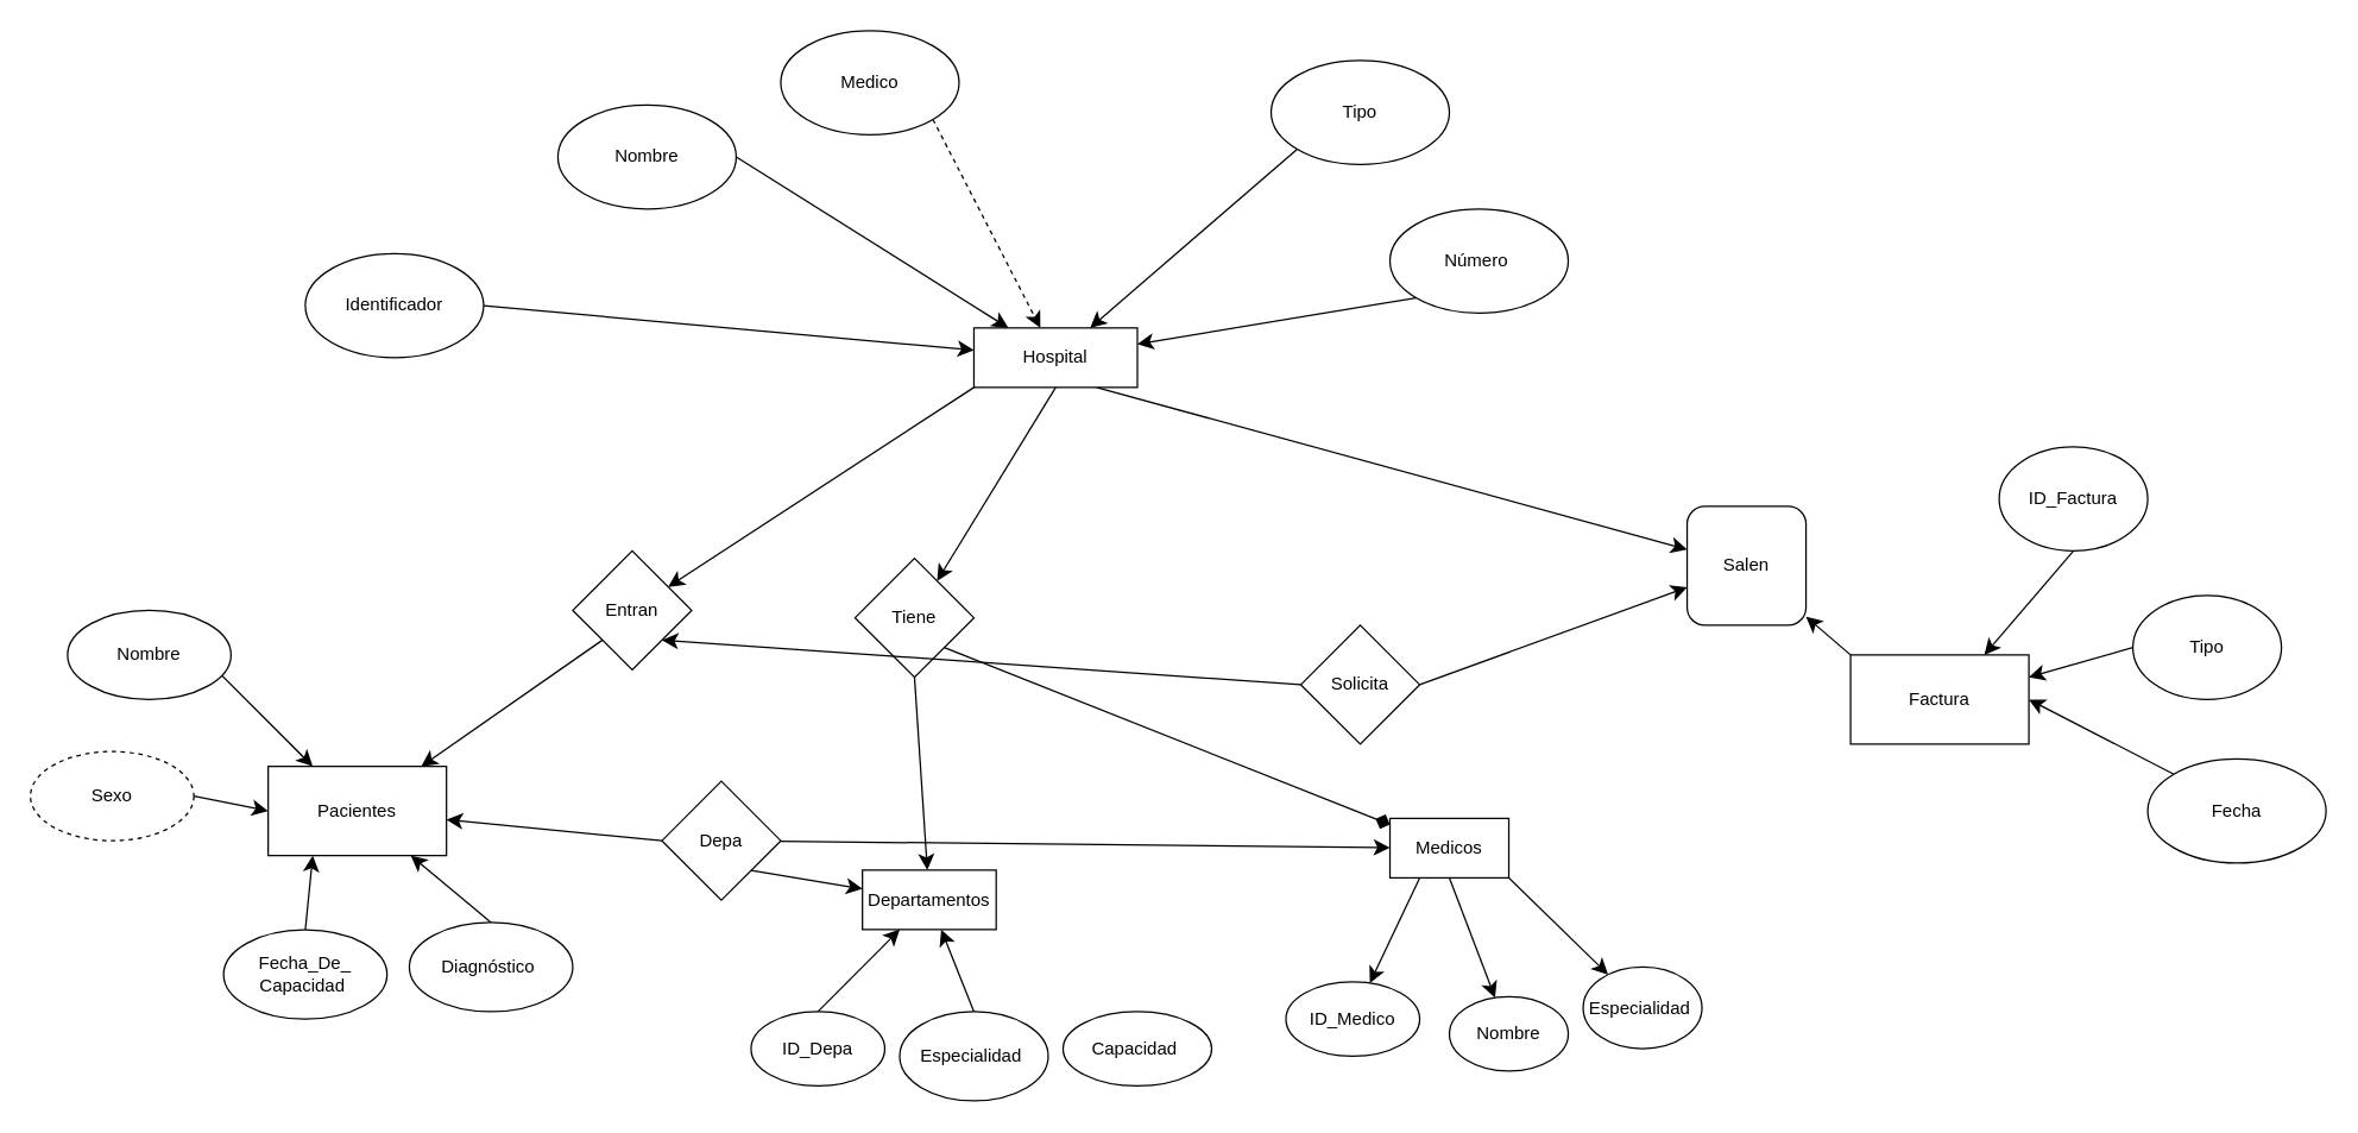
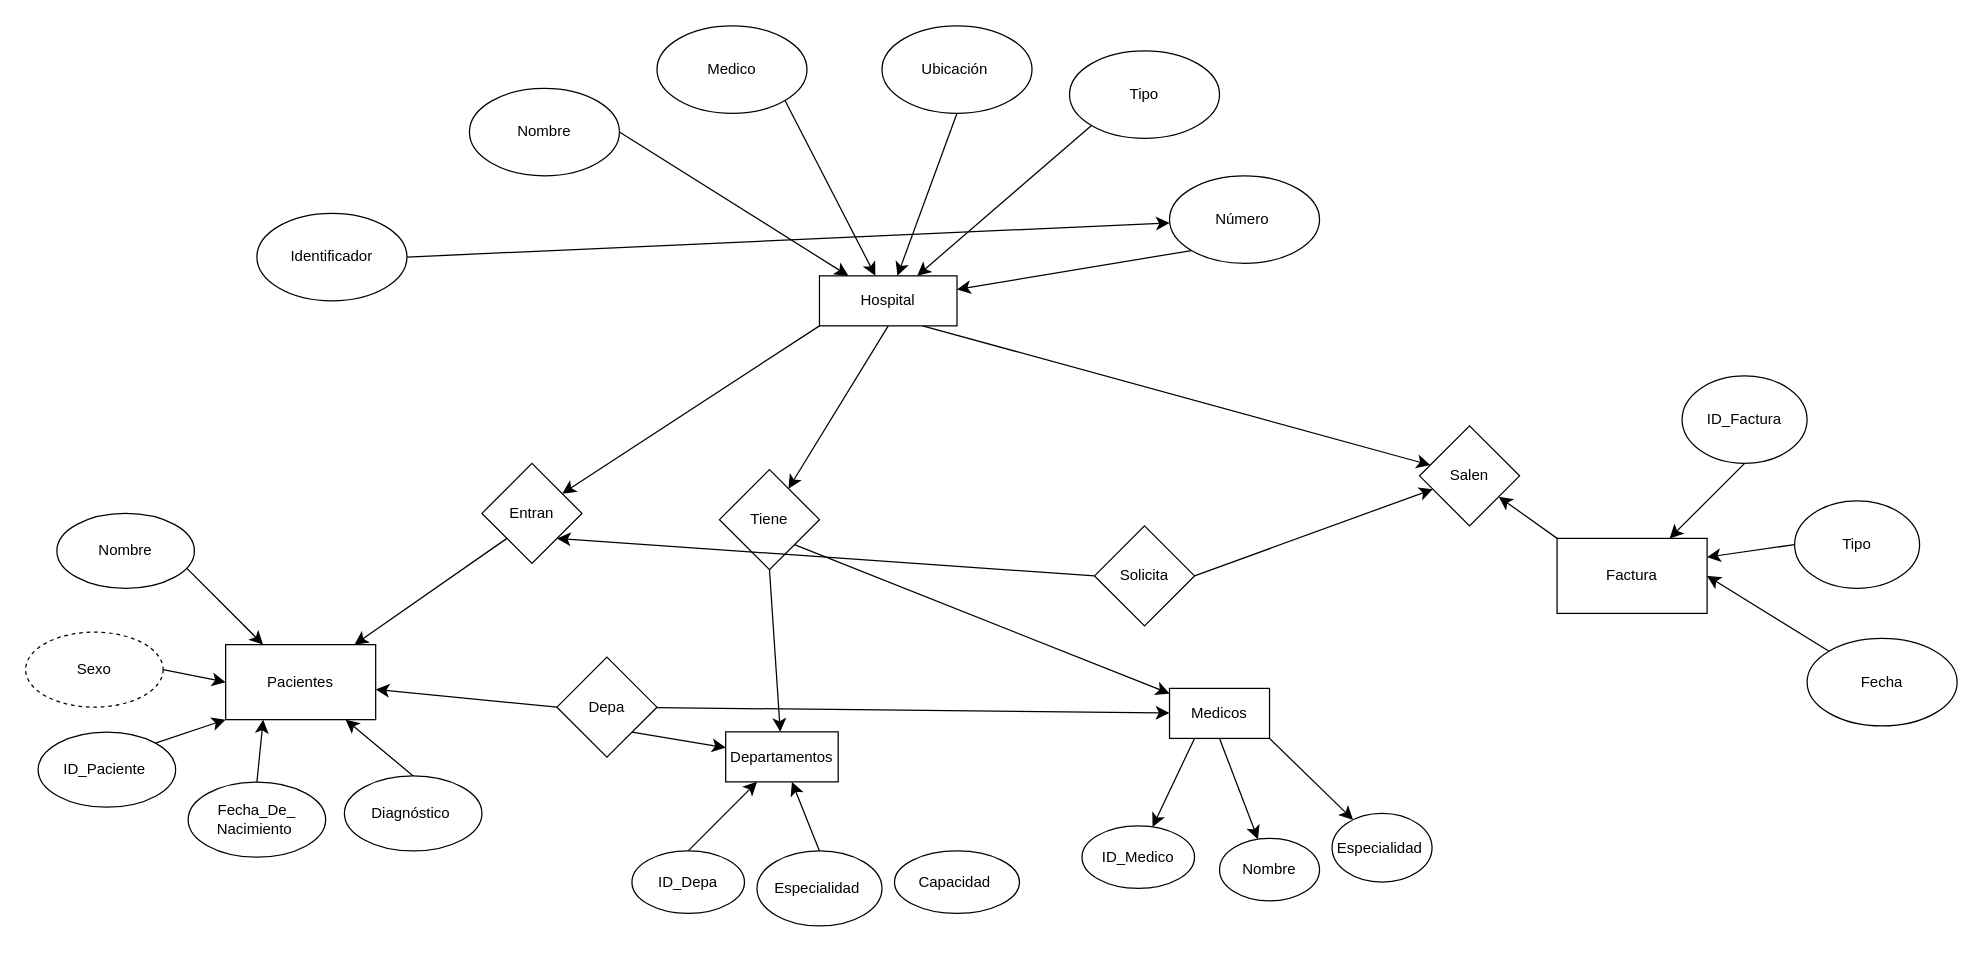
  <mxCell id="0" />
  <mxCell id="1" parent="0" />
  <mxCell id="2" style="edgeStyle=none;curved=1;rounded=0;orthogonalLoop=1;jettySize=auto;html=1;exitX=0;exitY=1;exitDx=0;exitDy=0;fontSize=12;startSize=8;endSize=8;" edge="1" parent="1" source="5" target="19"><mxGeometry relative="1" as="geometry" /></mxCell>
  <mxCell id="3" style="edgeStyle=none;curved=1;rounded=0;orthogonalLoop=1;jettySize=auto;html=1;exitX=0.5;exitY=1;exitDx=0;exitDy=0;fontSize=12;startSize=8;endSize=8;" edge="1" parent="1" source="5" target="26"><mxGeometry relative="1" as="geometry" /></mxCell>
  <mxCell id="4" style="edgeStyle=none;curved=1;rounded=0;orthogonalLoop=1;jettySize=auto;html=1;exitX=0.75;exitY=1;exitDx=0;exitDy=0;fontSize=12;startSize=8;endSize=8;" edge="1" parent="1" source="5" target="27"><mxGeometry relative="1" as="geometry" /></mxCell>
  <mxCell id="5" value="Hospital" style="rounded=0;whiteSpace=wrap;html=1;" vertex="1" parent="1"><mxGeometry x="655" y="220" width="110" height="40" as="geometry" /></mxCell>
  <mxCell id="6" style="edgeStyle=none;curved=1;rounded=0;orthogonalLoop=1;jettySize=auto;html=1;exitX=1;exitY=0.5;exitDx=0;exitDy=0;fontSize=12;startSize=8;endSize=8;" edge="1" parent="1" source="7" target="5"><mxGeometry relative="1" as="geometry" /></mxCell>
  <mxCell id="7" value="Nombre" style="ellipse;whiteSpace=wrap;html=1;" vertex="1" parent="1"><mxGeometry x="375" y="70" width="120" height="70" as="geometry" /></mxCell>
  <mxCell id="8" style="edgeStyle=none;curved=1;rounded=0;orthogonalLoop=1;jettySize=auto;html=1;exitX=0;exitY=1;exitDx=0;exitDy=0;fontSize=12;startSize=8;endSize=8;" edge="1" parent="1" source="9" target="5"><mxGeometry relative="1" as="geometry" /></mxCell>
  <mxCell id="9" value="Tipo" style="ellipse;whiteSpace=wrap;html=1;" vertex="1" parent="1"><mxGeometry x="855" y="40" width="120" height="70" as="geometry" /></mxCell>
- <mxCell id="12" style="edgeStyle=none;curved=1;rounded=0;orthogonalLoop=1;jettySize=auto;html=1;exitX=1;exitY=1;exitDx=0;exitDy=0;fontSize=12;startSize=8;endSize=8;dashed=1;" edge="1" parent="1" source="13" target="5"><mxGeometry relative="1" as="geometry" /></mxCell>
+ <mxCell id="10" style="edgeStyle=none;curved=1;rounded=0;orthogonalLoop=1;jettySize=auto;html=1;exitX=0.5;exitY=1;exitDx=0;exitDy=0;fontSize=12;startSize=8;endSize=8;" edge="1" parent="1" source="11" target="5"><mxGeometry relative="1" as="geometry" /></mxCell>
+ <mxCell id="11" value="Ubicación&amp;nbsp;" style="ellipse;whiteSpace=wrap;html=1;" vertex="1" parent="1"><mxGeometry x="705" y="20" width="120" height="70" as="geometry" /></mxCell>
+ <mxCell id="12" style="edgeStyle=none;curved=1;rounded=0;orthogonalLoop=1;jettySize=auto;html=1;exitX=1;exitY=1;exitDx=0;exitDy=0;fontSize=12;startSize=8;endSize=8;" edge="1" parent="1" source="13" target="5"><mxGeometry relative="1" as="geometry" /></mxCell>
  <mxCell id="13" value="Medico" style="ellipse;whiteSpace=wrap;html=1;" vertex="1" parent="1"><mxGeometry x="525" y="20" width="120" height="70" as="geometry" /></mxCell>
  <mxCell id="14" style="edgeStyle=none;curved=1;rounded=0;orthogonalLoop=1;jettySize=auto;html=1;exitX=0;exitY=1;exitDx=0;exitDy=0;fontSize=12;startSize=8;endSize=8;" edge="1" parent="1" source="15" target="5"><mxGeometry relative="1" as="geometry" /></mxCell>
  <mxCell id="15" value="Número&amp;nbsp;" style="ellipse;whiteSpace=wrap;html=1;" vertex="1" parent="1"><mxGeometry x="935" y="140" width="120" height="70" as="geometry" /></mxCell>
- <mxCell id="16" style="edgeStyle=none;curved=1;rounded=0;orthogonalLoop=1;jettySize=auto;html=1;exitX=1;exitY=0.5;exitDx=0;exitDy=0;fontSize=12;startSize=8;endSize=8;" edge="1" parent="1" source="17" target="5"><mxGeometry relative="1" as="geometry" /></mxCell>
+ <mxCell id="16" style="edgeStyle=none;curved=1;rounded=0;orthogonalLoop=1;jettySize=auto;html=1;exitX=1;exitY=0.5;exitDx=0;exitDy=0;fontSize=12;startSize=8;endSize=8;" edge="1" parent="1" source="17" target="15"><mxGeometry relative="1" as="geometry" /></mxCell>
  <mxCell id="17" value="Identificador" style="ellipse;whiteSpace=wrap;html=1;" vertex="1" parent="1"><mxGeometry x="205" y="170" width="120" height="70" as="geometry" /></mxCell>
  <mxCell id="18" style="edgeStyle=none;curved=1;rounded=0;orthogonalLoop=1;jettySize=auto;html=1;exitX=0;exitY=1;exitDx=0;exitDy=0;fontSize=12;startSize=8;endSize=8;" edge="1" parent="1" source="19" target="28"><mxGeometry relative="1" as="geometry" /></mxCell>
  <mxCell id="19" value="Entran" style="rhombus;whiteSpace=wrap;html=1;" vertex="1" parent="1"><mxGeometry x="385" y="370" width="80" height="80" as="geometry" /></mxCell>
  <mxCell id="20" style="edgeStyle=none;curved=1;rounded=0;orthogonalLoop=1;jettySize=auto;html=1;exitX=0.25;exitY=1;exitDx=0;exitDy=0;fontSize=12;startSize=8;endSize=8;" edge="1" parent="1" source="23" target="54"><mxGeometry relative="1" as="geometry" /></mxCell>
  <mxCell id="21" style="edgeStyle=none;curved=1;rounded=0;orthogonalLoop=1;jettySize=auto;html=1;exitX=0.5;exitY=1;exitDx=0;exitDy=0;fontSize=12;startSize=8;endSize=8;" edge="1" parent="1" source="23" target="57"><mxGeometry relative="1" as="geometry" /></mxCell>
  <mxCell id="22" style="edgeStyle=none;curved=1;rounded=0;orthogonalLoop=1;jettySize=auto;html=1;exitX=1;exitY=1;exitDx=0;exitDy=0;fontSize=12;startSize=8;endSize=8;" edge="1" parent="1" source="23" target="56"><mxGeometry relative="1" as="geometry" /></mxCell>
  <mxCell id="23" value="Medicos" style="rounded=0;whiteSpace=wrap;html=1;" vertex="1" parent="1"><mxGeometry x="935" y="550" width="80" height="40" as="geometry" /></mxCell>
  <mxCell id="24" style="edgeStyle=none;curved=1;rounded=0;orthogonalLoop=1;jettySize=auto;html=1;exitX=0.5;exitY=1;exitDx=0;exitDy=0;fontSize=12;startSize=8;endSize=8;" edge="1" parent="1" source="26" target="29"><mxGeometry relative="1" as="geometry" /></mxCell>
- <mxCell id="25" style="edgeStyle=none;curved=1;rounded=0;orthogonalLoop=1;jettySize=auto;html=1;exitX=1;exitY=1;exitDx=0;exitDy=0;fontSize=12;startSize=8;endSize=8;endArrow=diamond;" edge="1" parent="1" source="26" target="23"><mxGeometry relative="1" as="geometry" /></mxCell>
+ <mxCell id="25" style="edgeStyle=none;curved=1;rounded=0;orthogonalLoop=1;jettySize=auto;html=1;exitX=1;exitY=1;exitDx=0;exitDy=0;fontSize=12;startSize=8;endSize=8;" edge="1" parent="1" source="26" target="23"><mxGeometry relative="1" as="geometry" /></mxCell>
  <mxCell id="26" value="Tiene" style="rhombus;whiteSpace=wrap;html=1;" vertex="1" parent="1"><mxGeometry x="575" y="375" width="80" height="80" as="geometry" /></mxCell>
- <mxCell id="27" value="Salen" style="whiteSpace=wrap;html=1;rounded=1;" vertex="1" parent="1"><mxGeometry x="1135" y="340" width="80" height="80" as="geometry" /></mxCell>
+ <mxCell id="27" value="Salen" style="rhombus;whiteSpace=wrap;html=1;" vertex="1" parent="1"><mxGeometry x="1135" y="340" width="80" height="80" as="geometry" /></mxCell>
  <mxCell id="28" value="Pacientes" style="rounded=0;whiteSpace=wrap;html=1;" vertex="1" parent="1"><mxGeometry x="180" y="515" width="120" height="60" as="geometry" /></mxCell>
  <mxCell id="29" value="Departamentos" style="rounded=0;whiteSpace=wrap;html=1;" vertex="1" parent="1"><mxGeometry x="579.97" y="584.77" width="90" height="40" as="geometry" /></mxCell>
  <mxCell id="30" style="edgeStyle=none;curved=1;rounded=0;orthogonalLoop=1;jettySize=auto;html=1;exitX=0;exitY=0;exitDx=0;exitDy=0;fontSize=12;startSize=8;endSize=8;" edge="1" parent="1" source="31" target="27"><mxGeometry relative="1" as="geometry" /></mxCell>
- <mxCell id="31" value="Factura" style="rounded=0;whiteSpace=wrap;html=1;" vertex="1" parent="1"><mxGeometry x="1245" y="440" width="120" height="60" as="geometry" /></mxCell>
+ <mxCell id="31" value="Factura" style="rounded=0;whiteSpace=wrap;html=1;" vertex="1" parent="1"><mxGeometry x="1245" y="430" width="120" height="60" as="geometry" /></mxCell>
+ <mxCell id="32" style="edgeStyle=none;curved=1;rounded=0;orthogonalLoop=1;jettySize=auto;html=1;exitX=1;exitY=0;exitDx=0;exitDy=0;entryX=0;entryY=1;entryDx=0;entryDy=0;fontSize=12;startSize=8;endSize=8;" edge="1" parent="1" source="33" target="28"><mxGeometry relative="1" as="geometry" /></mxCell>
+ <mxCell id="33" value="ID_Paciente&amp;nbsp;" style="ellipse;whiteSpace=wrap;html=1;" vertex="1" parent="1"><mxGeometry x="30" y="585" width="110" height="60" as="geometry" /></mxCell>
  <mxCell id="34" style="edgeStyle=none;curved=1;rounded=0;orthogonalLoop=1;jettySize=auto;html=1;exitX=0.5;exitY=0;exitDx=0;exitDy=0;entryX=0.25;entryY=1;entryDx=0;entryDy=0;fontSize=12;startSize=8;endSize=8;" edge="1" parent="1" source="35" target="28"><mxGeometry relative="1" as="geometry" /></mxCell>
- <mxCell id="35" value="Fecha_De_&lt;div&gt;Capacidad&amp;nbsp;&lt;/div&gt;" style="ellipse;whiteSpace=wrap;html=1;" vertex="1" parent="1"><mxGeometry x="150" y="625" width="110" height="60" as="geometry" /></mxCell>
+ <mxCell id="35" value="Fecha_De_&lt;div&gt;Nacimiento&amp;nbsp;&lt;/div&gt;" style="ellipse;whiteSpace=wrap;html=1;" vertex="1" parent="1"><mxGeometry x="150" y="625" width="110" height="60" as="geometry" /></mxCell>
  <mxCell id="36" style="edgeStyle=none;curved=1;rounded=0;orthogonalLoop=1;jettySize=auto;html=1;exitX=1;exitY=0.5;exitDx=0;exitDy=0;entryX=0;entryY=0.5;entryDx=0;entryDy=0;fontSize=12;startSize=8;endSize=8;" edge="1" parent="1" source="37" target="28"><mxGeometry relative="1" as="geometry" /></mxCell>
  <mxCell id="37" value="Sexo" style="ellipse;whiteSpace=wrap;html=1;dashed=1;" vertex="1" parent="1"><mxGeometry x="20" y="505" width="110" height="60" as="geometry" /></mxCell>
  <mxCell id="38" style="edgeStyle=none;curved=1;rounded=0;orthogonalLoop=1;jettySize=auto;html=1;exitX=1;exitY=0.5;exitDx=0;exitDy=0;fontSize=12;startSize=8;endSize=8;" edge="1" parent="1" target="28"><mxGeometry relative="1" as="geometry"><mxPoint x="140" y="445" as="sourcePoint" /></mxGeometry></mxCell>
  <mxCell id="39" value="Nombre" style="ellipse;whiteSpace=wrap;html=1;" vertex="1" parent="1"><mxGeometry x="45" y="410" width="110" height="60" as="geometry" /></mxCell>
  <mxCell id="40" style="edgeStyle=none;curved=1;rounded=0;orthogonalLoop=1;jettySize=auto;html=1;exitX=0.5;exitY=0;exitDx=0;exitDy=0;fontSize=12;startSize=8;endSize=8;" edge="1" parent="1" source="41" target="28"><mxGeometry relative="1" as="geometry" /></mxCell>
  <mxCell id="41" value="Diagnóstico&amp;nbsp;" style="ellipse;whiteSpace=wrap;html=1;" vertex="1" parent="1"><mxGeometry x="275" y="620" width="110" height="60" as="geometry" /></mxCell>
  <mxCell id="42" style="edgeStyle=none;curved=1;rounded=0;orthogonalLoop=1;jettySize=auto;html=1;exitX=0;exitY=0.5;exitDx=0;exitDy=0;fontSize=12;startSize=8;endSize=8;" edge="1" parent="1" source="45" target="28"><mxGeometry relative="1" as="geometry" /></mxCell>
  <mxCell id="43" value="" style="edgeStyle=none;curved=1;rounded=0;orthogonalLoop=1;jettySize=auto;html=1;fontSize=12;startSize=8;endSize=8;" edge="1" parent="1" source="45" target="23"><mxGeometry relative="1" as="geometry" /></mxCell>
  <mxCell id="44" style="edgeStyle=none;curved=1;rounded=0;orthogonalLoop=1;jettySize=auto;html=1;exitX=1;exitY=1;exitDx=0;exitDy=0;fontSize=12;startSize=8;endSize=8;" edge="1" parent="1" source="45" target="29"><mxGeometry relative="1" as="geometry" /></mxCell>
  <mxCell id="45" value="Depa" style="rhombus;whiteSpace=wrap;html=1;" vertex="1" parent="1"><mxGeometry x="445" y="525" width="80" height="80" as="geometry" /></mxCell>
  <mxCell id="46" style="edgeStyle=none;curved=1;rounded=0;orthogonalLoop=1;jettySize=auto;html=1;exitX=0.5;exitY=0;exitDx=0;exitDy=0;fontSize=12;startSize=8;endSize=8;" edge="1" parent="1" source="47" target="29"><mxGeometry relative="1" as="geometry" /></mxCell>
  <mxCell id="47" value="ID_Depa" style="ellipse;whiteSpace=wrap;html=1;" vertex="1" parent="1"><mxGeometry x="505" y="680" width="90" height="50" as="geometry" /></mxCell>
  <mxCell id="48" style="edgeStyle=none;curved=1;rounded=0;orthogonalLoop=1;jettySize=auto;html=1;exitX=0;exitY=0.5;exitDx=0;exitDy=0;entryX=1;entryY=0.25;entryDx=0;entryDy=0;fontSize=12;startSize=8;endSize=8;" edge="1" parent="1" source="49" target="31"><mxGeometry relative="1" as="geometry" /></mxCell>
  <mxCell id="49" value="Tipo" style="ellipse;whiteSpace=wrap;html=1;" vertex="1" parent="1"><mxGeometry x="1435" y="400" width="100" height="70" as="geometry" /></mxCell>
  <mxCell id="50" style="edgeStyle=none;curved=1;rounded=0;orthogonalLoop=1;jettySize=auto;html=1;exitX=0.5;exitY=0;exitDx=0;exitDy=0;fontSize=12;startSize=8;endSize=8;" edge="1" parent="1" source="51" target="29"><mxGeometry relative="1" as="geometry" /></mxCell>
  <mxCell id="51" value="Especialidad&amp;nbsp;" style="ellipse;whiteSpace=wrap;html=1;" vertex="1" parent="1"><mxGeometry x="605" y="680" width="100" height="60" as="geometry" /></mxCell>
  <mxCell id="52" style="edgeStyle=none;curved=1;rounded=0;orthogonalLoop=1;jettySize=auto;html=1;exitX=0.5;exitY=1;exitDx=0;exitDy=0;entryX=0.75;entryY=0;entryDx=0;entryDy=0;fontSize=12;startSize=8;endSize=8;" edge="1" parent="1" source="53" target="31"><mxGeometry relative="1" as="geometry" /></mxCell>
  <mxCell id="53" value="ID_Factura" style="ellipse;whiteSpace=wrap;html=1;" vertex="1" parent="1"><mxGeometry x="1345" y="300" width="100" height="70" as="geometry" /></mxCell>
  <mxCell id="54" value="ID_Medico" style="ellipse;whiteSpace=wrap;html=1;" vertex="1" parent="1"><mxGeometry x="865" y="660" width="90" height="50" as="geometry" /></mxCell>
  <mxCell id="55" value="Capacidad&amp;nbsp;" style="ellipse;whiteSpace=wrap;html=1;" vertex="1" parent="1"><mxGeometry x="715" y="680" width="100" height="50" as="geometry" /></mxCell>
  <mxCell id="56" value="Especialidad&amp;nbsp;" style="ellipse;whiteSpace=wrap;html=1;" vertex="1" parent="1"><mxGeometry x="1065" y="650" width="80" height="55" as="geometry" /></mxCell>
  <mxCell id="57" value="Nombre" style="ellipse;whiteSpace=wrap;html=1;" vertex="1" parent="1"><mxGeometry x="975" y="670" width="80" height="50" as="geometry" /></mxCell>
  <mxCell id="58" style="edgeStyle=none;curved=1;rounded=0;orthogonalLoop=1;jettySize=auto;html=1;exitX=1;exitY=0;exitDx=0;exitDy=0;fontSize=12;startSize=8;endSize=8;" edge="1" parent="1" source="47" target="47"><mxGeometry relative="1" as="geometry" /></mxCell>
  <mxCell id="59" style="edgeStyle=none;curved=1;rounded=0;orthogonalLoop=1;jettySize=auto;html=1;exitX=0;exitY=0;exitDx=0;exitDy=0;entryX=1;entryY=0.5;entryDx=0;entryDy=0;fontSize=12;startSize=8;endSize=8;" edge="1" parent="1" source="60" target="31"><mxGeometry relative="1" as="geometry" /></mxCell>
  <mxCell id="60" value="Fecha" style="ellipse;whiteSpace=wrap;html=1;" vertex="1" parent="1"><mxGeometry x="1445" y="510" width="120" height="70" as="geometry" /></mxCell>
  <mxCell id="61" style="edgeStyle=none;curved=1;rounded=0;orthogonalLoop=1;jettySize=auto;html=1;exitX=1;exitY=0.5;exitDx=0;exitDy=0;fontSize=12;startSize=8;endSize=8;" edge="1" parent="1" source="63" target="27"><mxGeometry relative="1" as="geometry" /></mxCell>
  <mxCell id="62" style="edgeStyle=none;curved=1;rounded=0;orthogonalLoop=1;jettySize=auto;html=1;exitX=0;exitY=0.5;exitDx=0;exitDy=0;entryX=1;entryY=1;entryDx=0;entryDy=0;fontSize=12;startSize=8;endSize=8;" edge="1" parent="1" source="63" target="19"><mxGeometry relative="1" as="geometry" /></mxCell>
  <mxCell id="63" value="Solicita" style="rhombus;whiteSpace=wrap;html=1;" vertex="1" parent="1"><mxGeometry x="875" y="420" width="80" height="80" as="geometry" /></mxCell>
